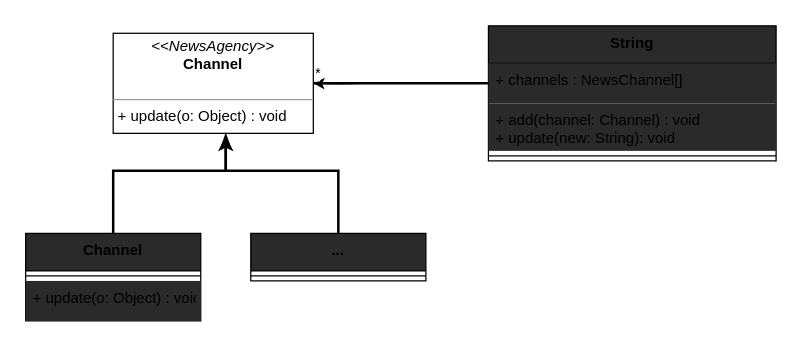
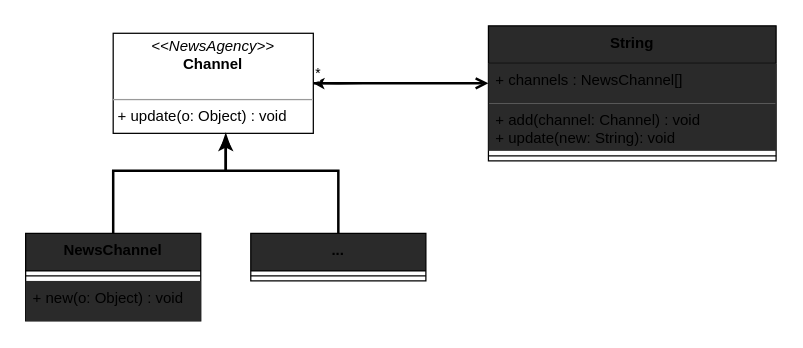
  <mxCell id="0" />
  <mxCell id="1" parent="0" />
- <mxCell id="2" value="Channel" style="swimlane;fontStyle=1;align=center;verticalAlign=top;childLayout=stackLayout;horizontal=1;startSize=30;horizontalStack=0;resizeParent=1;resizeParentMax=0;resizeLast=0;collapsible=1;marginBottom=0;fillColor=#2A2A2A;" parent="1" vertex="1"><mxGeometry x="20" y="186" width="140" height="70" as="geometry"><mxRectangle x="30" y="290" width="70" height="30" as="alternateBounds" /></mxGeometry></mxCell>
+ <mxCell id="2" value="NewsChannel" style="swimlane;fontStyle=1;align=center;verticalAlign=top;childLayout=stackLayout;horizontal=1;startSize=30;horizontalStack=0;resizeParent=1;resizeParentMax=0;resizeLast=0;collapsible=1;marginBottom=0;fillColor=#2A2A2A;" parent="1" vertex="1"><mxGeometry x="20" y="186" width="140" height="70" as="geometry"><mxRectangle x="30" y="290" width="70" height="30" as="alternateBounds" /></mxGeometry></mxCell>
  <mxCell id="3" value="" style="line;strokeWidth=1;fillColor=none;align=left;verticalAlign=middle;spacingTop=-1;spacingLeft=3;spacingRight=3;rotatable=0;labelPosition=right;points=[];portConstraint=eastwest;" parent="2" vertex="1"><mxGeometry y="30" width="140" height="8" as="geometry" /></mxCell>
- <mxCell id="4" value="+ update(o: Object) : void" style="text;strokeColor=none;align=left;verticalAlign=top;spacingLeft=4;spacingRight=4;overflow=hidden;rotatable=0;points=[[0,0.5],[1,0.5]];portConstraint=eastwest;fillColor=#2a2a2a;" parent="2" vertex="1"><mxGeometry y="38" width="140" height="32" as="geometry" /></mxCell>
+ <mxCell id="4" value="+ new(o: Object) : void" style="text;strokeColor=none;align=left;verticalAlign=top;spacingLeft=4;spacingRight=4;overflow=hidden;rotatable=0;points=[[0,0.5],[1,0.5]];portConstraint=eastwest;fillColor=#2a2a2a;" parent="2" vertex="1"><mxGeometry y="38" width="140" height="32" as="geometry" /></mxCell>
  <mxCell id="5" value="&lt;p style=&quot;margin: 0px ; margin-top: 4px ; text-align: center&quot;&gt;&lt;i&gt;&amp;lt;&amp;lt;NewsAgency&amp;gt;&amp;gt;&lt;/i&gt;&lt;br&gt;&lt;b&gt;Channel&lt;/b&gt;&lt;/p&gt;&lt;br&gt;&lt;hr size=&quot;1&quot;&gt;&lt;p style=&quot;margin: 0px ; margin-left: 4px&quot;&gt;+ update(o: Object) : void&lt;br&gt;&lt;/p&gt;" style="verticalAlign=top;align=left;overflow=fill;fontSize=12;fontFamily=Helvetica;html=1;" parent="1" vertex="1"><mxGeometry x="90" y="26" width="160" height="80" as="geometry" /></mxCell>
  <mxCell id="6" style="edgeStyle=orthogonalEdgeStyle;rounded=0;orthogonalLoop=1;jettySize=auto;html=1;exitX=0.5;exitY=0;exitDx=0;exitDy=0;strokeColor=#000000;strokeWidth=2;endArrow=classicThin;endFill=1;" parent="1" source="7" target="5" edge="1"><mxGeometry relative="1" as="geometry"><Array as="points"><mxPoint x="270" y="136" /><mxPoint x="180" y="136" /></Array></mxGeometry></mxCell>
  <mxCell id="7" value="..." style="swimlane;fontStyle=1;align=center;verticalAlign=top;childLayout=stackLayout;horizontal=1;startSize=30;horizontalStack=0;resizeParent=1;resizeParentMax=0;resizeLast=0;collapsible=1;marginBottom=0;fillColor=#2A2A2A;" parent="1" vertex="1"><mxGeometry x="200" y="186" width="140" height="38" as="geometry" /></mxCell>
  <mxCell id="8" value="" style="line;strokeWidth=1;fillColor=none;align=left;verticalAlign=middle;spacingTop=-1;spacingLeft=3;spacingRight=3;rotatable=0;labelPosition=right;points=[];portConstraint=eastwest;" parent="7" vertex="1"><mxGeometry y="30" width="140" height="8" as="geometry" /></mxCell>
  <mxCell id="9" value="" style="endArrow=classic;endFill=1;html=1;strokeColor=#000000;strokeWidth=2;edgeStyle=orthogonalEdgeStyle;rounded=0;exitX=0.5;exitY=0;exitDx=0;exitDy=0;" parent="1" source="2" edge="1"><mxGeometry width="160" relative="1" as="geometry"><mxPoint x="90" y="166" as="sourcePoint" /><mxPoint x="180" y="108" as="targetPoint" /><Array as="points"><mxPoint x="90" y="136" /><mxPoint x="180" y="136" /></Array></mxGeometry></mxCell>
  <mxCell id="10" value="String" style="swimlane;fontStyle=1;align=center;verticalAlign=top;childLayout=stackLayout;horizontal=1;startSize=30;horizontalStack=0;resizeParent=1;resizeParentMax=0;resizeLast=0;collapsible=1;marginBottom=0;fillColor=#2A2A2A;" parent="1" vertex="1"><mxGeometry x="390" y="20" width="230" height="108" as="geometry" /></mxCell>
  <mxCell id="11" value="+ channels : NewsChannel[]" style="text;strokeColor=none;align=left;verticalAlign=top;spacingLeft=4;spacingRight=4;overflow=hidden;rotatable=0;points=[[0,0.5],[1,0.5]];portConstraint=eastwest;fillColor=#2a2a2a;" vertex="1" parent="10"><mxGeometry y="30" width="230" height="32" as="geometry" /></mxCell>
  <mxCell id="12" value="+ add(channel: Channel) : void&#10;+ update(new: String): void" style="text;strokeColor=none;align=left;verticalAlign=top;spacingLeft=4;spacingRight=4;overflow=hidden;rotatable=0;points=[[0,0.5],[1,0.5]];portConstraint=eastwest;fillColor=#2a2a2a;" parent="10" vertex="1"><mxGeometry y="62" width="230" height="38" as="geometry" /></mxCell>
  <mxCell id="13" value="" style="line;strokeWidth=1;fillColor=none;align=left;verticalAlign=middle;spacingTop=-1;spacingLeft=3;spacingRight=3;rotatable=0;labelPosition=right;points=[];portConstraint=eastwest;" parent="10" vertex="1"><mxGeometry y="100" width="230" height="8" as="geometry" /></mxCell>
  <mxCell id="14" value="" style="edgeStyle=orthogonalEdgeStyle;rounded=0;orthogonalLoop=1;jettySize=auto;html=1;" edge="1" parent="1" target="5"><mxGeometry relative="1" as="geometry"><mxPoint x="290" y="66" as="sourcePoint" /></mxGeometry></mxCell>
- <mxCell id="15" value="" style="endArrow=none;html=1;edgeStyle=orthogonalEdgeStyle;exitX=1;exitY=0.5;exitDx=0;exitDy=0;entryX=0;entryY=0.5;entryDx=0;entryDy=0;strokeColor=#000000;strokeWidth=2;" edge="1" parent="1" source="5" target="11"><mxGeometry relative="1" as="geometry"><mxPoint x="300" y="356" as="sourcePoint" /><mxPoint x="460" y="356" as="targetPoint" /></mxGeometry></mxCell>
+ <mxCell id="15" value="" style="endArrow=open;html=1;edgeStyle=orthogonalEdgeStyle;exitX=1;exitY=0.5;exitDx=0;exitDy=0;entryX=0;entryY=0.5;entryDx=0;entryDy=0;strokeColor=#000000;strokeWidth=2;" edge="1" parent="1" source="5" target="11"><mxGeometry relative="1" as="geometry"><mxPoint x="300" y="356" as="sourcePoint" /><mxPoint x="460" y="356" as="targetPoint" /></mxGeometry></mxCell>
  <mxCell id="16" value="*" style="edgeLabel;resizable=0;html=1;align=left;verticalAlign=bottom;" connectable="0" vertex="1" parent="15"><mxGeometry x="-1" relative="1" as="geometry" /></mxCell>
